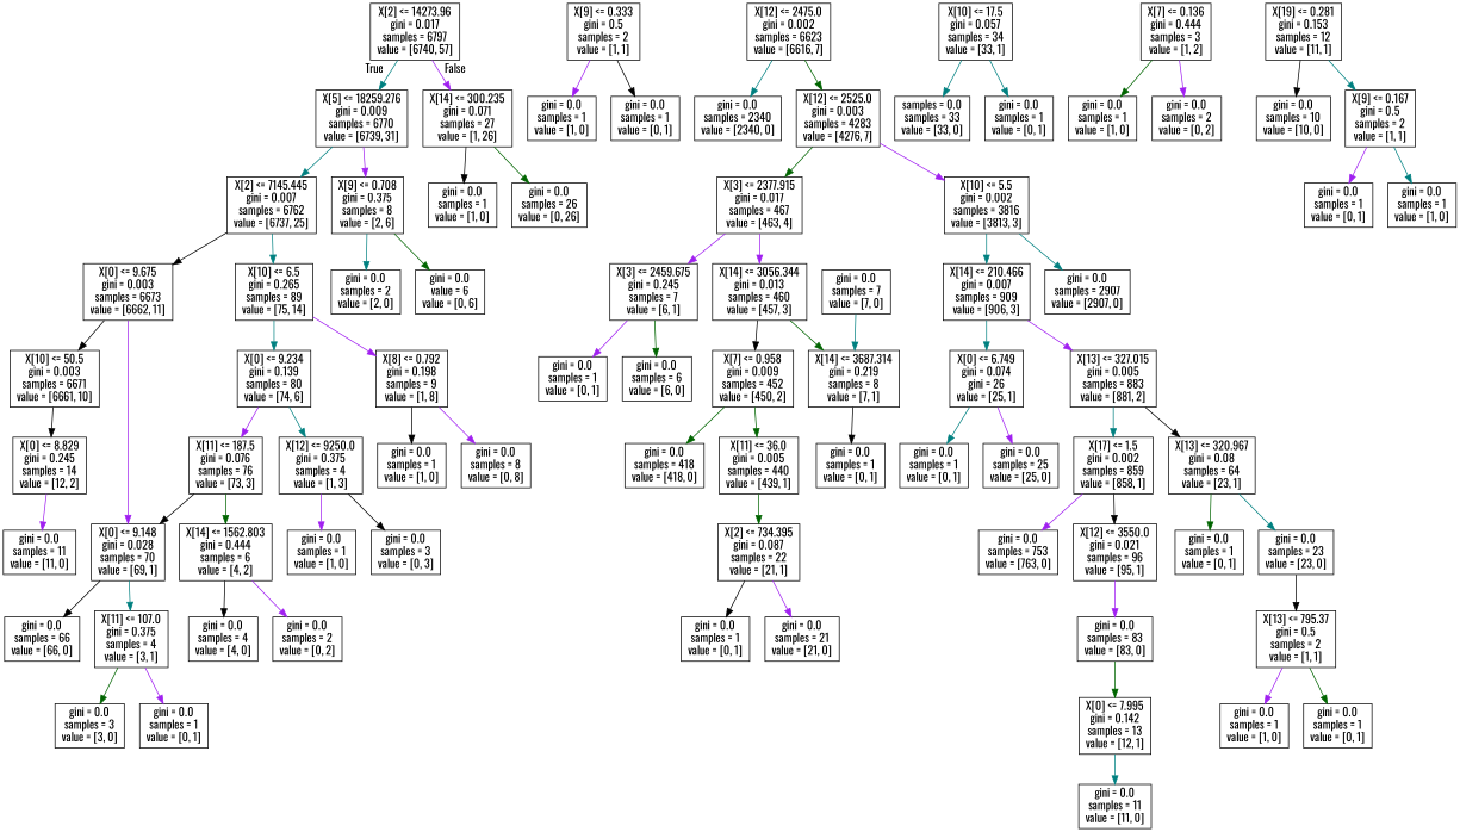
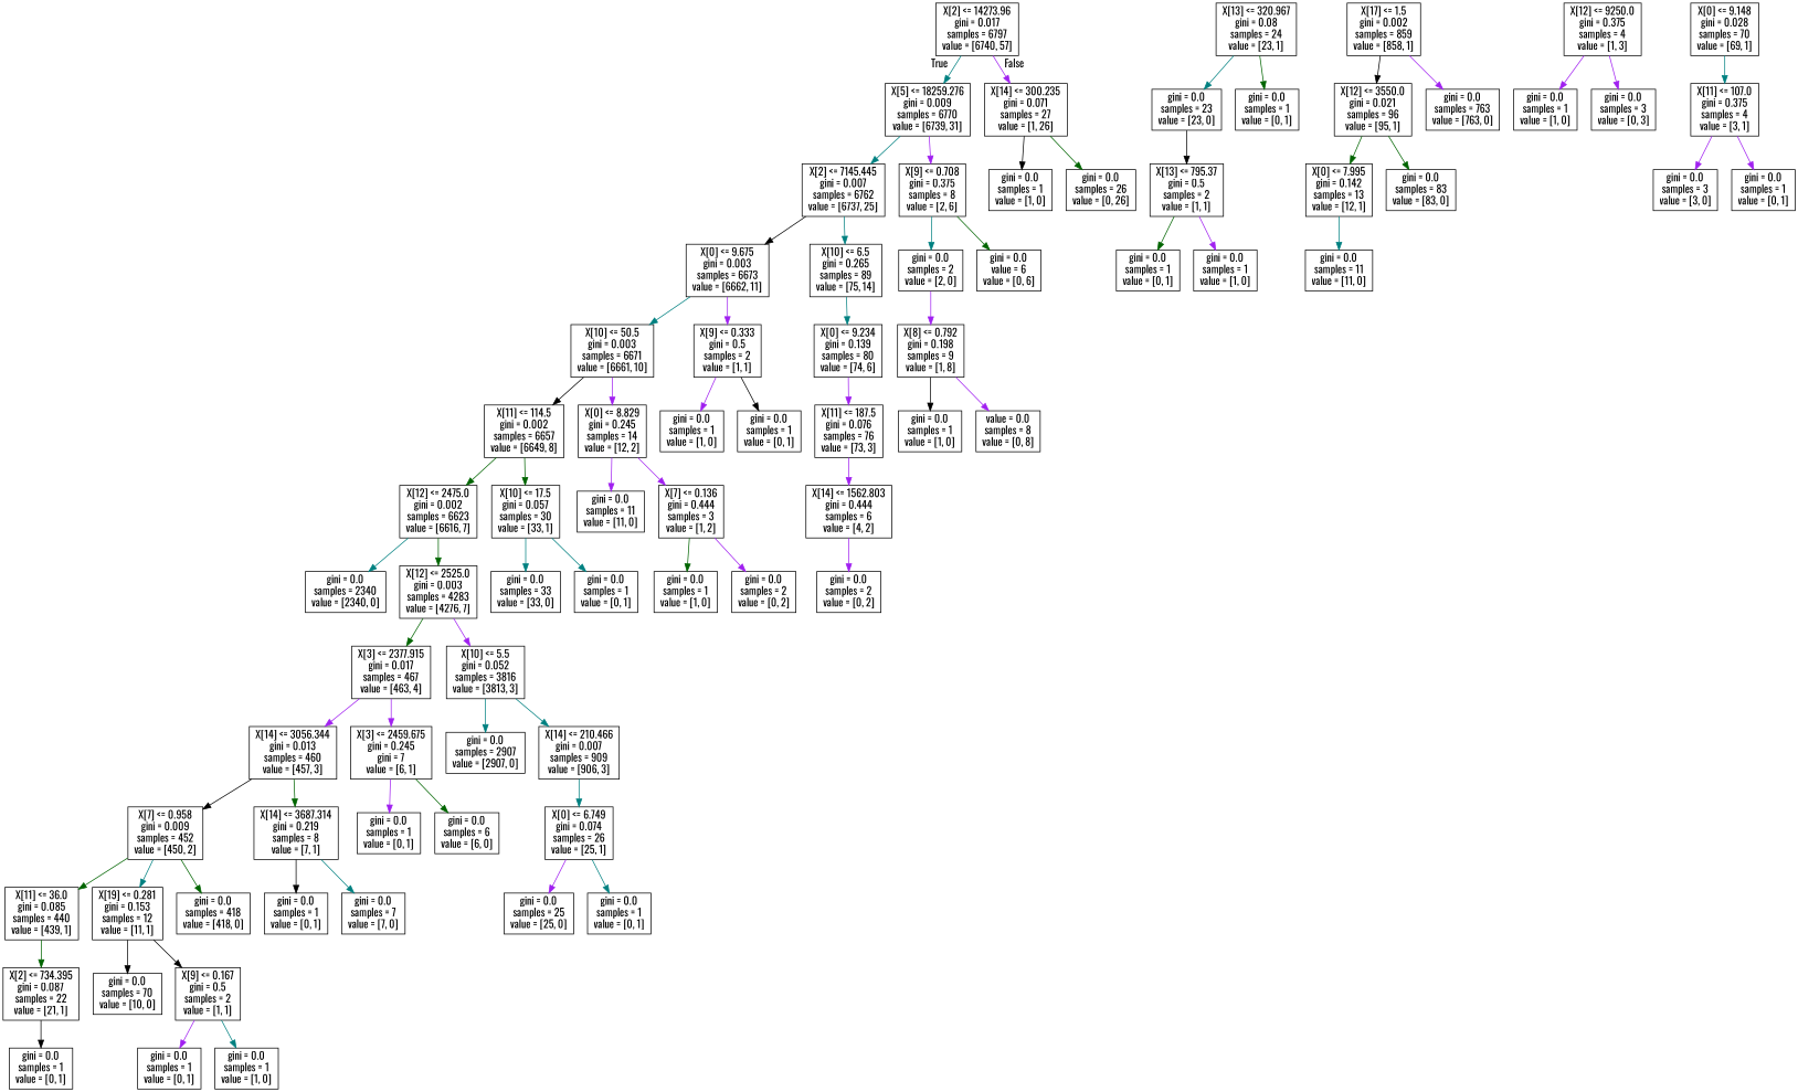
  digraph {
    fontname=Oswald
    node [fontname=Oswald shape=box]
    edge [color=purple fontname=Oswald]
    n1 [label="X[2] <= 14273.96\ngini = 0.017\nsamples = 6797\nvalue = [6740, 57]"]
    n2 [label="X[5] <= 18259.276\ngini = 0.009\nsamples = 6770\nvalue = [6739, 31]"]
    n3 [label="X[14] <= 300.235\ngini = 0.071\nsamples = 27\nvalue = [1, 26]"]
    n4 [label="X[2] <= 7145.445\ngini = 0.007\nsamples = 6762\nvalue = [6737, 25]"]
    n5 [label="X[9] <= 0.708\ngini = 0.375\nsamples = 8\nvalue = [2, 6]"]
    n6 [label="gini = 0.0\nsamples = 1\nvalue = [1, 0]"]
    n7 [label="gini = 0.0\nsamples = 26\nvalue = [0, 26]"]
    n8 [label="X[0] <= 9.675\ngini = 0.003\nsamples = 6673\nvalue = [6662, 11]"]
    n9 [label="X[10] <= 6.5\ngini = 0.265\nsamples = 89\nvalue = [75, 14]"]
    n10 [label="gini = 0.0\nsamples = 2\nvalue = [2, 0]"]
    n11 [label="gini = 0.0\nvalue = 6\nvalue = [0, 6]"]
    n12 [label="X[10] <= 50.5\ngini = 0.003\nsamples = 6671\nvalue = [6661, 10]"]
    n13 [label="X[9] <= 0.333\ngini = 0.5\nsamples = 2\nvalue = [1, 1]"]
    n14 [label="X[0] <= 9.234\ngini = 0.139\nsamples = 80\nvalue = [74, 6]"]
    n15 [label="X[8] <= 0.792\ngini = 0.198\nsamples = 9\nvalue = [1, 8]"]
+   n16 [label="X[11] <= 114.5\ngini = 0.002\nsamples = 6657\nvalue = [6649, 8]"]
    n17 [label="X[0] <= 8.829\ngini = 0.245\nsamples = 14\nvalue = [12, 2]"]
    n18 [label="gini = 0.0\nsamples = 1\nvalue = [1, 0]"]
    n19 [label="gini = 0.0\nsamples = 1\nvalue = [0, 1]"]
    n20 [label="X[12] <= 2475.0\ngini = 0.002\nsamples = 6623\nvalue = [6616, 7]"]
-   n21 [label="X[10] <= 17.5\ngini = 0.057\nsamples = 34\nvalue = [33, 1]"]
+   n21 [label="X[10] <= 17.5\ngini = 0.057\nsamples = 30\nvalue = [33, 1]"]
    n22 [label="gini = 0.0\nsamples = 11\nvalue = [11, 0]"]
    n23 [label="X[7] <= 0.136\ngini = 0.444\nsamples = 3\nvalue = [1, 2]"]
    n24 [label="gini = 0.0\nsamples = 2340\nvalue = [2340, 0]"]
    n25 [label="X[12] <= 2525.0\ngini = 0.003\nsamples = 4283\nvalue = [4276, 7]"]
-   n26 [label="samples = 0.0\nsamples = 33\nvalue = [33, 0]"]
+   n26 [label="gini = 0.0\nsamples = 33\nvalue = [33, 0]"]
    n27 [label="gini = 0.0\nsamples = 1\nvalue = [0, 1]"]
    n28 [label="X[3] <= 2377.915\ngini = 0.017\nsamples = 467\nvalue = [463, 4]"]
-   n29 [label="X[10] <= 5.5\ngini = 0.002\nsamples = 3816\nvalue = [3813, 3]"]
+   n29 [label="X[10] <= 5.5\ngini = 0.052\nsamples = 3816\nvalue = [3813, 3]"]
    n30 [label="X[14] <= 3056.344\ngini = 0.013\nsamples = 460\nvalue = [457, 3]"]
-   n31 [label="X[3] <= 2459.675\ngini = 0.245\nsamples = 7\nvalue = [6, 1]"]
+   n31 [label="X[3] <= 2459.675\ngini = 0.245\ngini = 7\nvalue = [6, 1]"]
    n32 [label="gini = 0.0\nsamples = 2907\nvalue = [2907, 0]"]
    n33 [label="X[14] <= 210.466\ngini = 0.007\nsamples = 909\nvalue = [906, 3]"]
    n34 [label="X[7] <= 0.958\ngini = 0.009\nsamples = 452\nvalue = [450, 2]"]
    n35 [label="X[14] <= 3687.314\ngini = 0.219\nsamples = 8\nvalue = [7, 1]"]
    n36 [label="gini = 0.0\nsamples = 1\nvalue = [0, 1]"]
    n37 [label="gini = 0.0\nsamples = 6\nvalue = [6, 0]"]
-   n38 [label="X[11] <= 36.0\ngini = 0.005\nsamples = 440\nvalue = [439, 1]"]
+   n38 [label="X[11] <= 36.0\ngini = 0.085\nsamples = 440\nvalue = [439, 1]"]
    n39 [label="X[19] <= 0.281\ngini = 0.153\nsamples = 12\nvalue = [11, 1]"]
    n40 [label="gini = 0.0\nsamples = 418\nvalue = [418, 0]"]
    n41 [label="gini = 0.0\nsamples = 1\nvalue = [0, 1]"]
    n42 [label="gini = 0.0\nsamples = 7\nvalue = [7, 0]"]
    n43 [label="X[2] <= 734.395\ngini = 0.087\nsamples = 22\nvalue = [21, 1]"]
-   n44 [label="gini = 0.0\nsamples = 10\nvalue = [10, 0]"]
+   n44 [label="gini = 0.0\nsamples = 70\nvalue = [10, 0]"]
    n45 [label="X[9] <= 0.167\ngini = 0.5\nsamples = 2\nvalue = [1, 1]"]
    n46 [label="gini = 0.0\nsamples = 1\nvalue = [0, 1]"]
-   n47 [label="gini = 0.0\nsamples = 21\nvalue = [21, 0]"]
    n48 [label="gini = 0.0\nsamples = 1\nvalue = [0, 1]"]
    n49 [label="gini = 0.0\nsamples = 1\nvalue = [1, 0]"]
-   n50 [label="X[0] <= 6.749\ngini = 0.074\ngini = 26\nvalue = [25, 1]"]
-   n51 [label="X[13] <= 327.015\ngini = 0.005\nsamples = 883\nvalue = [881, 2]"]
+   n50 [label="X[0] <= 6.749\ngini = 0.074\nsamples = 26\nvalue = [25, 1]"]
    n52 [label="gini = 0.0\nsamples = 25\nvalue = [25, 0]"]
    n53 [label="gini = 0.0\nsamples = 1\nvalue = [0, 1]"]
-   n54 [label="X[13] <= 320.967\ngini = 0.08\nsamples = 64\nvalue = [23, 1]"]
+   n54 [label="X[13] <= 320.967\ngini = 0.08\nsamples = 24\nvalue = [23, 1]"]
    n55 [label="X[17] <= 1.5\ngini = 0.002\nsamples = 859\nvalue = [858, 1]"]
    n56 [label="gini = 0.0\nsamples = 23\nvalue = [23, 0]"]
    n57 [label="gini = 0.0\nsamples = 1\nvalue = [0, 1]"]
    n58 [label="X[12] <= 3550.0\ngini = 0.021\nsamples = 96\nvalue = [95, 1]"]
-   n59 [label="gini = 0.0\nsamples = 753\nvalue = [763, 0]"]
+   n59 [label="gini = 0.0\nsamples = 763\nvalue = [763, 0]"]
    n60 [label="X[13] <= 795.37\ngini = 0.5\nsamples = 2\nvalue = [1, 1]"]
    n61 [label="X[0] <= 7.995\ngini = 0.142\nsamples = 13\nvalue = [12, 1]"]
    n62 [label="gini = 0.0\nsamples = 83\nvalue = [83, 0]"]
    n63 [label="gini = 0.0\nsamples = 11\nvalue = [11, 0]"]
    n64 [label="gini = 0.0\nsamples = 1\nvalue = [0, 1]"]
    n65 [label="gini = 0.0\nsamples = 1\nvalue = [1, 0]"]
    n66 [label="gini = 0.0\nsamples = 1\nvalue = [1, 0]"]
    n67 [label="gini = 0.0\nsamples = 2\nvalue = [0, 2]"]
    n68 [label="X[11] <= 187.5\ngini = 0.076\nsamples = 76\nvalue = [73, 3]"]
    n69 [label="X[12] <= 9250.0\ngini = 0.375\nsamples = 4\nvalue = [1, 3]"]
    n70 [label="gini = 0.0\nsamples = 1\nvalue = [1, 0]"]
-   n71 [label="gini = 0.0\nsamples = 8\nvalue = [0, 8]"]
+   n71 [label="value = 0.0\nsamples = 8\nvalue = [0, 8]"]
    n72 [label="X[0] <= 9.148\ngini = 0.028\nsamples = 70\nvalue = [69, 1]"]
    n73 [label="X[14] <= 1562.803\ngini = 0.444\nsamples = 6\nvalue = [4, 2]"]
    n74 [label="gini = 0.0\nsamples = 1\nvalue = [1, 0]"]
    n75 [label="gini = 0.0\nsamples = 3\nvalue = [0, 3]"]
-   n76 [label="gini = 0.0\nsamples = 66\nvalue = [66, 0]"]
    n77 [label="X[11] <= 107.0\ngini = 0.375\nsamples = 4\nvalue = [3, 1]"]
-   n78 [label="gini = 0.0\nsamples = 4\nvalue = [4, 0]"]
    n79 [label="gini = 0.0\nsamples = 2\nvalue = [0, 2]"]
    n80 [label="gini = 0.0\nsamples = 3\nvalue = [3, 0]"]
    n81 [label="gini = 0.0\nsamples = 1\nvalue = [0, 1]"]
    n1 -> n2 [color=teal headlabel=True labelangle=45 labeldistance=2.5]
    n1 -> n3 [headlabel=False labelangle=-45 labeldistance=2.5]
    n2 -> n4 [color=teal]
    n2 -> n5
    n3 -> n6 [color=black]
    n3 -> n7 [color=darkgreen]
    n4 -> n8 [color=black]
    n4 -> n9 [color=teal]
    n5 -> n10 [color=teal]
    n5 -> n11 [color=darkgreen]
-   n8 -> n12 [color=black]
-   n8 -> n72
+   n8 -> n12 [color=teal]
+   n8 -> n13
    n9 -> n14 [color=teal]
-   n9 -> n15
-   n12 -> n17 [color=black]
+   n10 -> n15
+   n12 -> n16 [color=black]
+   n12 -> n17
    n13 -> n18
    n13 -> n19 [color=black]
    n14 -> n68
-   n14 -> n69 [color=teal]
    n15 -> n70 [color=black]
    n15 -> n71
+   n16 -> n20 [color=darkgreen]
+   n16 -> n21 [color=darkgreen]
    n17 -> n22
+   n17 -> n23
    n20 -> n24 [color=teal]
    n20 -> n25 [color=darkgreen]
    n21 -> n26 [color=teal]
    n21 -> n27 [color=teal]
    n23 -> n66 [color=darkgreen]
    n23 -> n67
    n25 -> n28 [color=darkgreen]
    n25 -> n29
    n28 -> n30
    n28 -> n31
    n29 -> n32 [color=teal]
    n29 -> n33 [color=teal]
    n30 -> n34 [color=black]
    n30 -> n35 [color=darkgreen]
    n31 -> n36
    n31 -> n37 [color=darkgreen]
    n33 -> n50 [color=teal]
-   n33 -> n51
    n34 -> n38 [color=darkgreen]
+   n34 -> n39 [color=teal]
    n34 -> n40 [color=darkgreen]
    n35 -> n41 [color=black]
-   n42 -> n35 [color=teal]
+   n35 -> n42 [color=teal]
    n38 -> n43 [color=darkgreen]
    n39 -> n44 [color=black]
-   n39 -> n45 [color=teal]
+   n39 -> n45 [color=black]
    n43 -> n46 [color=black]
-   n43 -> n47
    n45 -> n48
    n45 -> n49 [color=teal]
    n50 -> n52
    n50 -> n53 [color=teal]
-   n51 -> n54 [color=black]
-   n51 -> n55 [color=teal]
    n54 -> n56 [color=teal]
    n54 -> n57 [color=darkgreen]
    n55 -> n58 [color=black]
    n55 -> n59
    n56 -> n60 [color=black]
-   n62 -> n61 [color=darkgreen]
-   n58 -> n62
+   n58 -> n61 [color=darkgreen]
+   n58 -> n62 [color=darkgreen]
    n60 -> n64 [color=darkgreen]
    n60 -> n65
    n61 -> n63 [color=teal]
-   n68 -> n72 [color=black]
-   n68 -> n73 [color=darkgreen]
+   n68 -> n73
    n69 -> n74
-   n69 -> n75 [color=black]
-   n72 -> n76 [color=black]
+   n69 -> n75
    n72 -> n77 [color=teal]
-   n73 -> n78 [color=black]
    n73 -> n79
-   n77 -> n80 [color=darkgreen]
+   n77 -> n80
    n77 -> n81
  }
